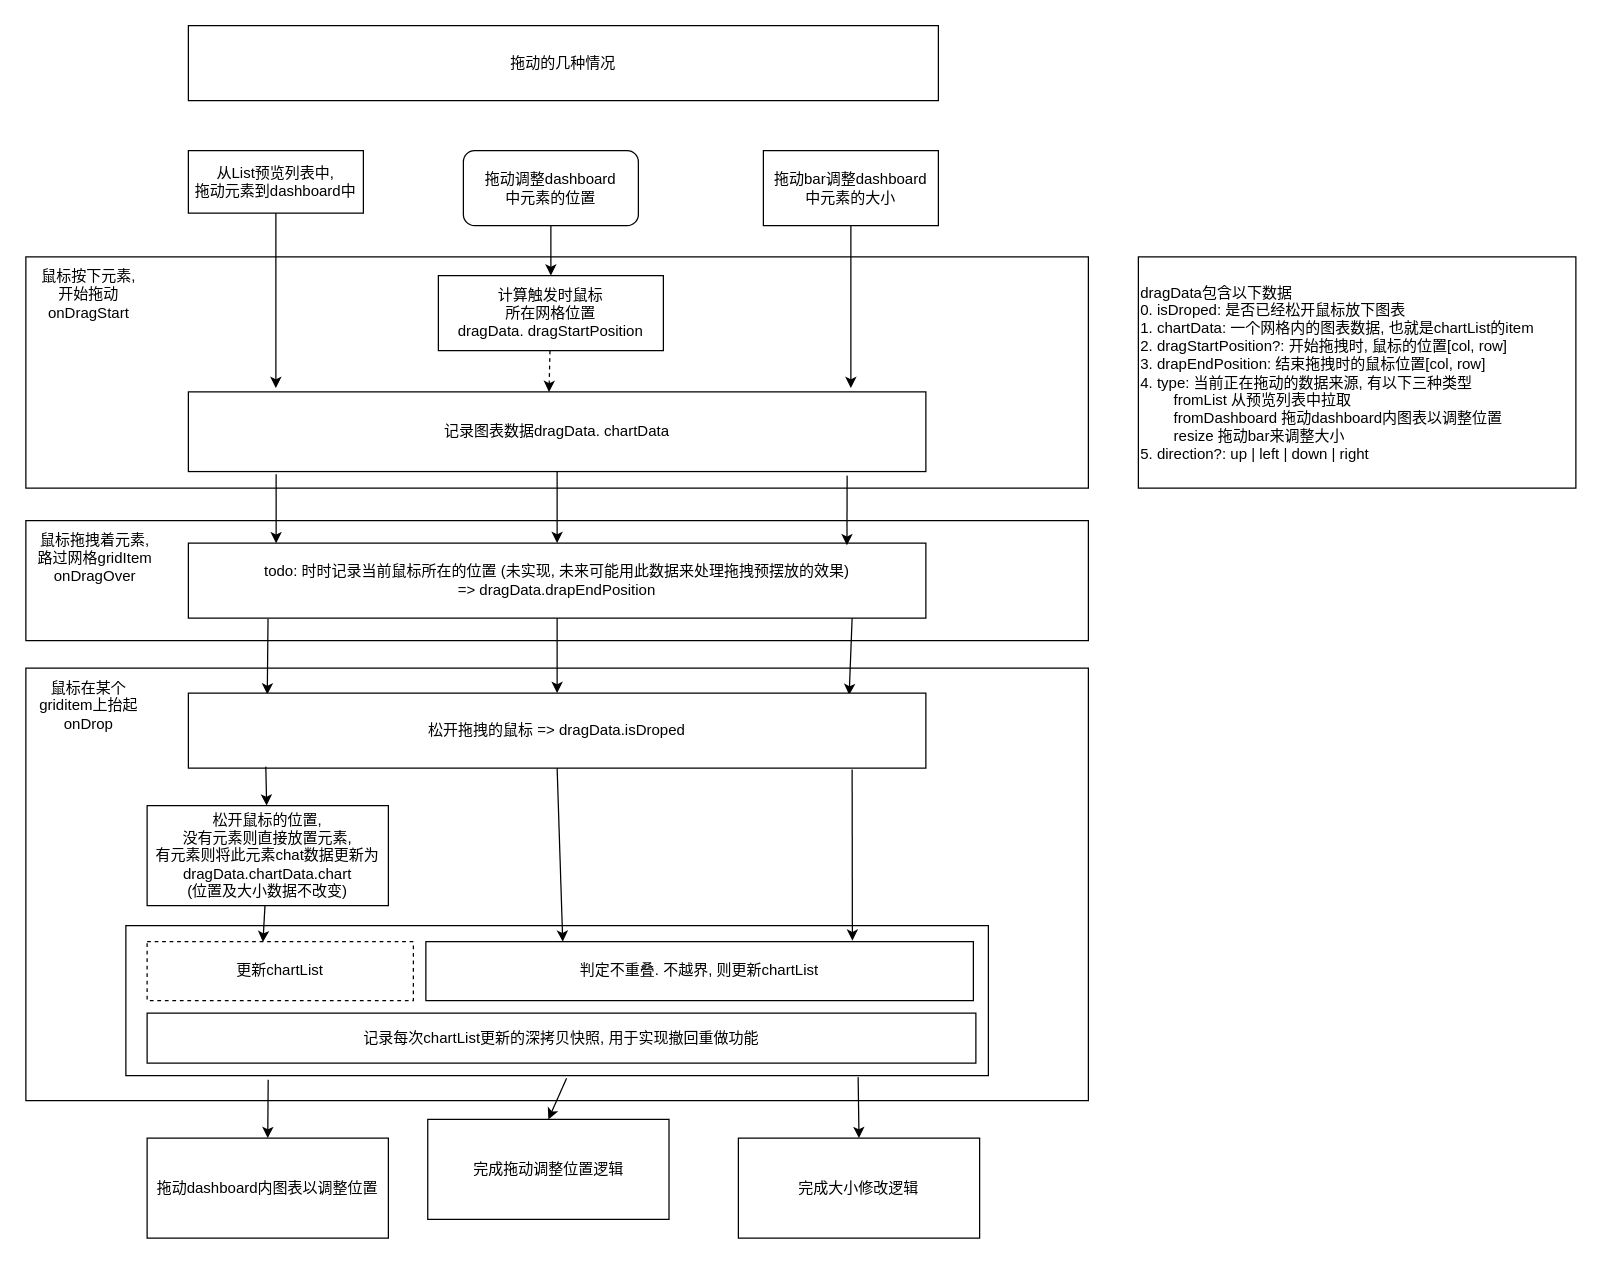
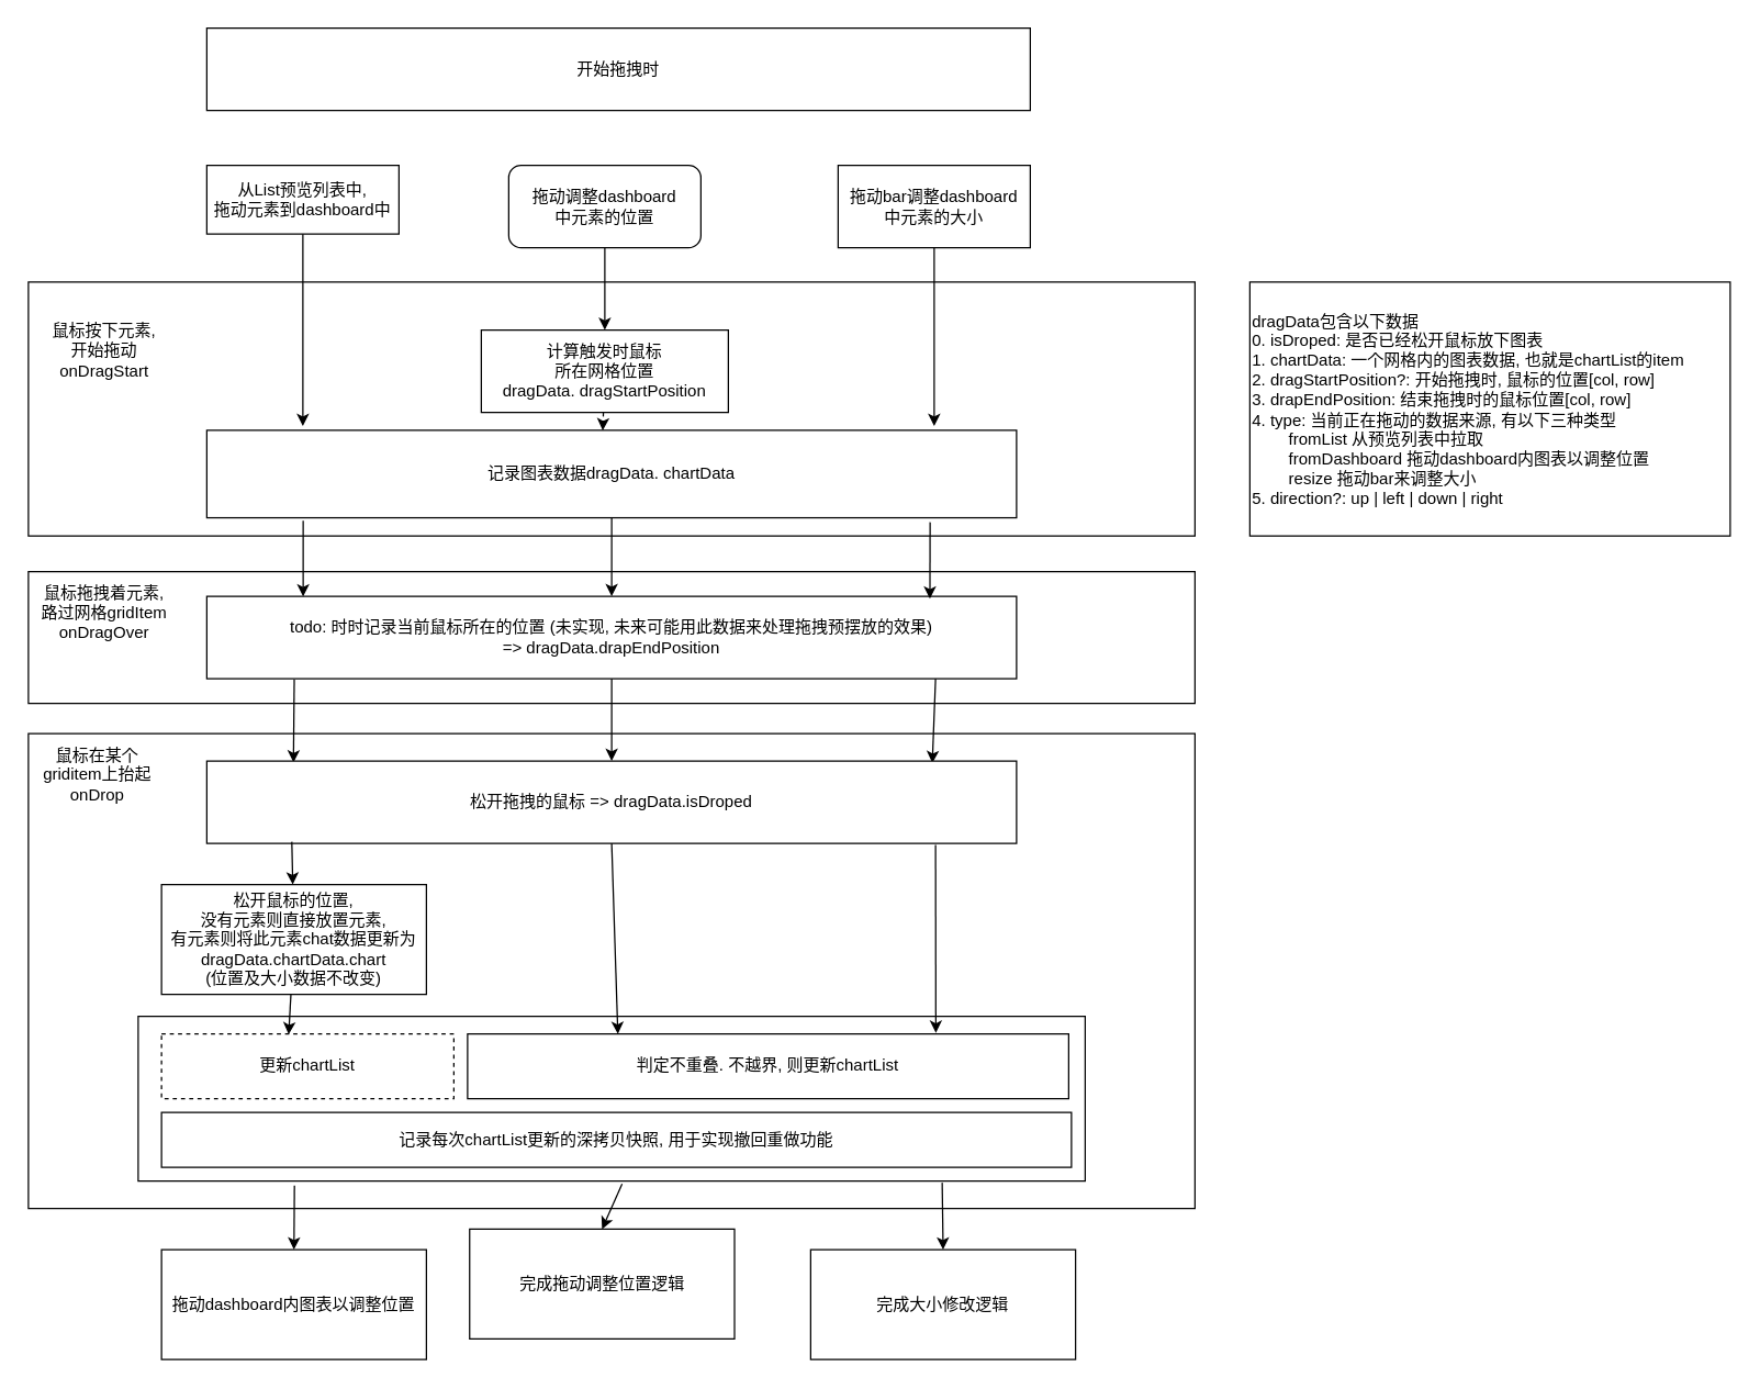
  <mxCell id="0" />
  <mxCell id="1" parent="0" />
  <mxCell id="2" value="" style="rounded=0;whiteSpace=wrap;html=1;" parent="1" vertex="1"><mxGeometry x="20" y="534" width="850" height="346" as="geometry" /></mxCell>
- <mxCell id="3" value="拖动的几种情况" style="rounded=0;whiteSpace=wrap;html=1;" parent="1" vertex="1"><mxGeometry x="150" y="20" width="600" height="60" as="geometry" /></mxCell>
+ <mxCell id="3" value="开始拖拽时" style="rounded=0;whiteSpace=wrap;html=1;" parent="1" vertex="1"><mxGeometry x="150" y="20" width="600" height="60" as="geometry" /></mxCell>
  <mxCell id="4" value="从List预览列表中,&lt;br&gt;拖动元素到dashboard中" style="rounded=0;whiteSpace=wrap;html=1;" parent="1" vertex="1"><mxGeometry x="150" y="120" width="140" height="50" as="geometry" /></mxCell>
  <mxCell id="5" value="拖动调整dashboard&lt;br&gt;中元素的位置" style="whiteSpace=wrap;html=1;rounded=1;" parent="1" vertex="1"><mxGeometry x="370" y="120" width="140" height="60" as="geometry" /></mxCell>
  <mxCell id="6" value="&lt;div&gt;拖动bar调整dashboard&lt;/div&gt;&lt;div&gt;中元素的大小&lt;/div&gt;" style="rounded=0;whiteSpace=wrap;html=1;" parent="1" vertex="1"><mxGeometry x="610" y="120" width="140" height="60" as="geometry" /></mxCell>
  <mxCell id="7" value="" style="rounded=0;whiteSpace=wrap;html=1;" parent="1" vertex="1"><mxGeometry x="20" y="205" width="850" height="185" as="geometry" /></mxCell>
- <mxCell id="8" value="鼠标按下元素,&lt;br&gt;开始拖动&lt;br&gt;onDragStart" style="text;html=1;align=center;verticalAlign=middle;resizable=0;points=[];autosize=1;strokeColor=none;fillColor=none;" parent="1" vertex="1"><mxGeometry x="20" y="205" width="100" height="60" as="geometry" /></mxCell>
+ <mxCell id="8" value="鼠标按下元素,&lt;br&gt;开始拖动&lt;br&gt;onDragStart" style="text;html=1;align=center;verticalAlign=middle;resizable=0;points=[];autosize=1;strokeColor=none;fillColor=none;" parent="1" vertex="1"><mxGeometry x="25" y="225" width="100" height="60" as="geometry" /></mxCell>
  <mxCell id="9" value="记录图表数据dragData.&lt;span style=&quot;text-align: left;&quot;&gt;&amp;nbsp;chartData&lt;/span&gt;" style="rounded=0;whiteSpace=wrap;html=1;" parent="1" vertex="1"><mxGeometry x="150" y="313" width="590" height="63.75" as="geometry" /></mxCell>
  <mxCell id="10" style="edgeStyle=none;html=1;" parent="1" source="4" edge="1"><mxGeometry relative="1" as="geometry"><mxPoint x="220" y="310" as="targetPoint" /></mxGeometry></mxCell>
  <mxCell id="11" style="edgeStyle=none;html=1;entryX=0.5;entryY=0;entryDx=0;entryDy=0;" parent="1" source="5" target="25" edge="1"><mxGeometry relative="1" as="geometry"><mxPoint x="440" y="250" as="targetPoint" /></mxGeometry></mxCell>
  <mxCell id="12" style="edgeStyle=none;html=1;" parent="1" source="6" edge="1"><mxGeometry relative="1" as="geometry"><mxPoint x="680" y="310" as="targetPoint" /></mxGeometry></mxCell>
  <mxCell id="13" value="" style="rounded=0;whiteSpace=wrap;html=1;" parent="1" vertex="1"><mxGeometry x="20" y="416" width="850" height="96" as="geometry" /></mxCell>
  <mxCell id="14" value="鼠标拖拽着元素,&lt;br&gt;路过网格gridItem&lt;br&gt;onDragOver" style="text;html=1;align=center;verticalAlign=middle;resizable=0;points=[];autosize=1;strokeColor=none;fillColor=none;" parent="1" vertex="1"><mxGeometry x="20" y="416" width="110" height="60" as="geometry" /></mxCell>
  <mxCell id="15" style="edgeStyle=none;html=1;entryX=0.107;entryY=0.017;entryDx=0;entryDy=0;entryPerimeter=0;exitX=0.108;exitY=1.01;exitDx=0;exitDy=0;exitPerimeter=0;" parent="1" source="16" target="26" edge="1"><mxGeometry relative="1" as="geometry" /></mxCell>
  <mxCell id="16" value="todo: 时时记录当前鼠标所在的位置 (未实现, 未来可能用此数据来处理拖拽预摆放的效果)&lt;br&gt;=&amp;gt; dragData.drapEndPosition" style="rounded=0;whiteSpace=wrap;html=1;" parent="1" vertex="1"><mxGeometry x="150" y="434" width="590" height="60" as="geometry" /></mxCell>
  <mxCell id="17" value="鼠标在某个&lt;br&gt;griditem上抬起&lt;br&gt;onDrop" style="text;html=1;align=center;verticalAlign=middle;resizable=0;points=[];autosize=1;strokeColor=none;fillColor=none;" parent="1" vertex="1"><mxGeometry x="20" y="534" width="100" height="60" as="geometry" /></mxCell>
  <mxCell id="18" style="edgeStyle=none;html=1;entryX=0.119;entryY=0.003;entryDx=0;entryDy=0;entryPerimeter=0;exitX=0.119;exitY=1.035;exitDx=0;exitDy=0;exitPerimeter=0;" parent="1" source="9" target="16" edge="1"><mxGeometry relative="1" as="geometry"><mxPoint x="218.16" y="606.52" as="targetPoint" /></mxGeometry></mxCell>
  <mxCell id="19" style="edgeStyle=none;html=1;exitX=0.5;exitY=1;exitDx=0;exitDy=0;" parent="1" source="9" target="16" edge="1"><mxGeometry relative="1" as="geometry"><mxPoint x="440" y="490" as="targetPoint" /><mxPoint x="440" y="430" as="sourcePoint" /></mxGeometry></mxCell>
  <mxCell id="20" style="edgeStyle=none;html=1;entryX=0.893;entryY=0.029;entryDx=0;entryDy=0;entryPerimeter=0;" parent="1" target="16" edge="1"><mxGeometry relative="1" as="geometry"><mxPoint x="720" y="608.5" as="targetPoint" /><mxPoint x="677" y="380" as="sourcePoint" /></mxGeometry></mxCell>
  <mxCell id="21" value="" style="endArrow=classic;html=1;entryX=0.5;entryY=0;entryDx=0;entryDy=0;" parent="1" source="16" target="26" edge="1"><mxGeometry width="50" height="50" relative="1" as="geometry"><mxPoint x="440" y="612" as="sourcePoint" /><mxPoint x="448.5" y="512" as="targetPoint" /></mxGeometry></mxCell>
  <mxCell id="22" value="" style="endArrow=classic;html=1;entryX=0.896;entryY=0.025;entryDx=0;entryDy=0;exitX=0.9;exitY=1;exitDx=0;exitDy=0;exitPerimeter=0;entryPerimeter=0;" parent="1" source="16" target="26" edge="1"><mxGeometry width="50" height="50" relative="1" as="geometry"><mxPoint x="720" y="542" as="sourcePoint" /><mxPoint x="681.55" y="510.86" as="targetPoint" /></mxGeometry></mxCell>
  <mxCell id="23" value="&lt;div style=&quot;&quot;&gt;&lt;span style=&quot;background-color: initial;&quot;&gt;dragData包含以下数据&lt;/span&gt;&lt;/div&gt;&lt;div style=&quot;&quot;&gt;&lt;span style=&quot;background-color: initial;&quot;&gt;0. isDroped: 是否已经松开鼠标放下图表&lt;/span&gt;&lt;span style=&quot;background-color: initial;&quot;&gt;&amp;nbsp;&lt;/span&gt;&lt;/div&gt;&lt;div style=&quot;&quot;&gt;&lt;span style=&quot;background-color: initial;&quot;&gt;1. chartData: 一个网格内的图表数据,&amp;nbsp;&lt;/span&gt;&lt;span style=&quot;background-color: initial;&quot;&gt;也就是chartList的item&lt;/span&gt;&lt;/div&gt;&lt;div style=&quot;&quot;&gt;&lt;span style=&quot;background-color: initial;&quot;&gt;2. dragStartPosition?: 开始拖拽时, 鼠标的位置[col, row]&lt;/span&gt;&lt;/div&gt;&lt;span style=&quot;border-color: var(--border-color);&quot;&gt;3. drapEndPosition: 结束拖拽时的鼠标位置&lt;/span&gt;[col, row]&lt;br&gt;&lt;div style=&quot;&quot;&gt;&lt;span style=&quot;background-color: initial;&quot;&gt;4. type: 当前正在拖动的数据来源, 有以下三种类型&lt;/span&gt;&lt;/div&gt;&lt;div style=&quot;&quot;&gt;&lt;span style=&quot;background-color: initial;&quot;&gt;&lt;span style=&quot;&quot;&gt;&#09;&lt;/span&gt;&lt;span style=&quot;&quot;&gt;&#09;&lt;/span&gt;&lt;span style=&quot;&quot;&gt;&#09;&lt;/span&gt;&lt;span style=&quot;white-space: pre;&quot;&gt;&#09;&lt;/span&gt;fromList 从预览列表中拉取&lt;/span&gt;&lt;/div&gt;&lt;span style=&quot;&quot;&gt;&lt;span style=&quot;&quot;&gt;&#09;&lt;span style=&quot;&quot;&gt;&#09;&lt;/span&gt;&lt;/span&gt;&lt;span style=&quot;&quot;&gt;&#09;&lt;/span&gt;&lt;span style=&quot;&quot;&gt;&#09;&lt;/span&gt;&lt;span style=&quot;&quot;&gt;&#09;&lt;/span&gt;&lt;span style=&quot;&quot;&gt;&#09;&lt;/span&gt;&lt;span style=&quot;white-space: pre;&quot;&gt;&#09;&lt;/span&gt;fromDashboard 拖动dashboard内图表以调整位置&lt;br&gt;&lt;span style=&quot;&quot;&gt;&#09;&lt;/span&gt;&lt;span style=&quot;&quot;&gt;&#09;&lt;/span&gt;&lt;/span&gt;&lt;span style=&quot;&quot;&gt;&#09;&lt;/span&gt;&lt;span style=&quot;&quot;&gt;&#09;&lt;/span&gt;&lt;span style=&quot;&quot;&gt;&#09;&lt;/span&gt;&lt;span style=&quot;&quot;&gt;&#09;&lt;/span&gt;&lt;span style=&quot;white-space: pre;&quot;&gt;&#09;&lt;/span&gt;resize 拖动bar来调整大小&lt;br&gt;&lt;span style=&quot;&quot;&gt;5. direction?: up | left | down | right&amp;nbsp;&lt;br&gt;&lt;/span&gt;" style="rounded=0;whiteSpace=wrap;html=1;align=left;" parent="1" vertex="1"><mxGeometry x="910" y="205" width="350" height="185" as="geometry" /></mxCell>
  <mxCell id="24" style="edgeStyle=none;html=1;entryX=0.489;entryY=0.002;entryDx=0;entryDy=0;entryPerimeter=0;dashed=1;" parent="1" source="25" target="9" edge="1"><mxGeometry relative="1" as="geometry" /></mxCell>
- <mxCell id="25" value="计算触发时鼠标&lt;br&gt;所在网格位置&lt;br&gt;dragData.&lt;span style=&quot;text-align: left;&quot;&gt;&amp;nbsp;dragStartPosition&lt;/span&gt;" style="rounded=0;whiteSpace=wrap;html=1;" parent="1" vertex="1"><mxGeometry x="350" y="220" width="180" height="60" as="geometry" /></mxCell>
+ <mxCell id="25" value="计算触发时鼠标&lt;br&gt;所在网格位置&lt;br&gt;dragData.&lt;span style=&quot;text-align: left;&quot;&gt;&amp;nbsp;dragStartPosition&lt;/span&gt;" style="rounded=0;whiteSpace=wrap;html=1;" parent="1" vertex="1"><mxGeometry x="350" y="240" width="180" height="60" as="geometry" /></mxCell>
  <mxCell id="26" value="松开拖拽的鼠标 =&amp;gt; dragData.&lt;span style=&quot;text-align: left;&quot;&gt;isDroped&lt;/span&gt;" style="rounded=0;whiteSpace=wrap;html=1;" parent="1" vertex="1"><mxGeometry x="150" y="554" width="590" height="60" as="geometry" /></mxCell>
  <mxCell id="27" value="" style="endArrow=classic;html=1;exitX=0.105;exitY=0.98;exitDx=0;exitDy=0;exitPerimeter=0;" parent="1" source="26" target="28" edge="1"><mxGeometry width="50" height="50" relative="1" as="geometry"><mxPoint x="90" y="724" as="sourcePoint" /><mxPoint x="213.329" y="665.084" as="targetPoint" /></mxGeometry></mxCell>
  <mxCell id="28" value="松开鼠标的位置,&lt;br&gt;没有元素则直接放置元素,&lt;br&gt;有元素则将此元素chat数据更新为&lt;span style=&quot;text-align: left;&quot;&gt;dragData.&lt;/span&gt;&lt;span style=&quot;text-align: left;&quot;&gt;chartData.chart&lt;br&gt;(位置及大小数据不改变)&lt;br&gt;&lt;/span&gt;" style="rounded=0;whiteSpace=wrap;html=1;" parent="1" vertex="1"><mxGeometry x="117" y="644" width="193" height="80" as="geometry" /></mxCell>
  <mxCell id="29" value="拖动dashboard内图表以调整位置&lt;span style=&quot;text-align: left;&quot;&gt;&lt;br&gt;&lt;/span&gt;" style="rounded=0;whiteSpace=wrap;html=1;" parent="1" vertex="1"><mxGeometry x="117" y="910" width="193" height="80" as="geometry" /></mxCell>
  <mxCell id="30" value="完成拖动调整位置逻辑&lt;span style=&quot;text-align: left;&quot;&gt;&lt;br&gt;&lt;/span&gt;" style="rounded=0;whiteSpace=wrap;html=1;" parent="1" vertex="1"><mxGeometry x="341.5" y="895" width="193" height="80" as="geometry" /></mxCell>
  <mxCell id="31" value="完成大小修改逻辑" style="rounded=0;whiteSpace=wrap;html=1;" parent="1" vertex="1"><mxGeometry x="590" y="910" width="193" height="80" as="geometry" /></mxCell>
  <mxCell id="32" value="" style="rounded=0;whiteSpace=wrap;html=1;" parent="1" vertex="1"><mxGeometry x="100" y="740" width="690" height="120" as="geometry" /></mxCell>
  <mxCell id="33" value="&lt;span style=&quot;text-align: left;&quot;&gt;更新chartList&lt;br&gt;&lt;/span&gt;" style="rounded=0;whiteSpace=wrap;html=1;dashed=1;" parent="1" vertex="1"><mxGeometry x="117" y="752.82" width="213" height="47.18" as="geometry" /></mxCell>
  <mxCell id="34" value="&lt;span style=&quot;text-align: left;&quot;&gt;判定不重叠. 不越界, 则更新&lt;/span&gt;&lt;span style=&quot;text-align: left;&quot;&gt;chartList&lt;/span&gt;&lt;span style=&quot;text-align: left;&quot;&gt;&lt;br&gt;&lt;/span&gt;" style="rounded=0;whiteSpace=wrap;html=1;" parent="1" vertex="1"><mxGeometry x="340" y="752.82" width="438" height="47.18" as="geometry" /></mxCell>
  <mxCell id="35" value="" style="endArrow=classic;html=1;entryX=0.5;entryY=0;entryDx=0;entryDy=0;exitX=0.849;exitY=1.01;exitDx=0;exitDy=0;exitPerimeter=0;" parent="1" source="32" target="31" edge="1"><mxGeometry width="50" height="50" relative="1" as="geometry"><mxPoint x="670" y="844" as="sourcePoint" /><mxPoint x="733.5" y="884" as="targetPoint" /></mxGeometry></mxCell>
  <mxCell id="36" value="" style="endArrow=classic;html=1;exitX=0.511;exitY=1.018;exitDx=0;exitDy=0;exitPerimeter=0;entryX=0.5;entryY=0;entryDx=0;entryDy=0;" parent="1" source="32" target="30" edge="1"><mxGeometry width="50" height="50" relative="1" as="geometry"><mxPoint x="450" y="934" as="sourcePoint" /><mxPoint x="500" y="884" as="targetPoint" /></mxGeometry></mxCell>
  <mxCell id="37" style="edgeStyle=none;html=1;entryX=0.5;entryY=0;entryDx=0;entryDy=0;exitX=0.165;exitY=1.027;exitDx=0;exitDy=0;exitPerimeter=0;" parent="1" source="32" target="29" edge="1"><mxGeometry relative="1" as="geometry" /></mxCell>
  <mxCell id="38" style="edgeStyle=none;html=1;entryX=0.435;entryY=0.008;entryDx=0;entryDy=0;entryPerimeter=0;" parent="1" source="28" target="33" edge="1"><mxGeometry relative="1" as="geometry" /></mxCell>
  <mxCell id="39" value="" style="endArrow=classic;html=1;exitX=0.5;exitY=1;exitDx=0;exitDy=0;entryX=0.25;entryY=0;entryDx=0;entryDy=0;" parent="1" source="26" target="34" edge="1"><mxGeometry width="50" height="50" relative="1" as="geometry"><mxPoint x="225.45" y="622.8" as="sourcePoint" /><mxPoint x="443.675" y="642.4" as="targetPoint" /></mxGeometry></mxCell>
  <mxCell id="40" value="" style="endArrow=classic;html=1;exitX=0.9;exitY=1.017;exitDx=0;exitDy=0;exitPerimeter=0;entryX=0.779;entryY=-0.017;entryDx=0;entryDy=0;entryPerimeter=0;" parent="1" source="26" target="34" edge="1"><mxGeometry width="50" height="50" relative="1" as="geometry"><mxPoint x="680" y="614" as="sourcePoint" /><mxPoint x="680" y="644" as="targetPoint" /></mxGeometry></mxCell>
  <mxCell id="41" value="记录每次chartList更新的深拷贝快照, 用于实现撤回重做功能" style="rounded=0;whiteSpace=wrap;html=1;" parent="1" vertex="1"><mxGeometry x="117" y="810" width="663" height="40" as="geometry" /></mxCell>
